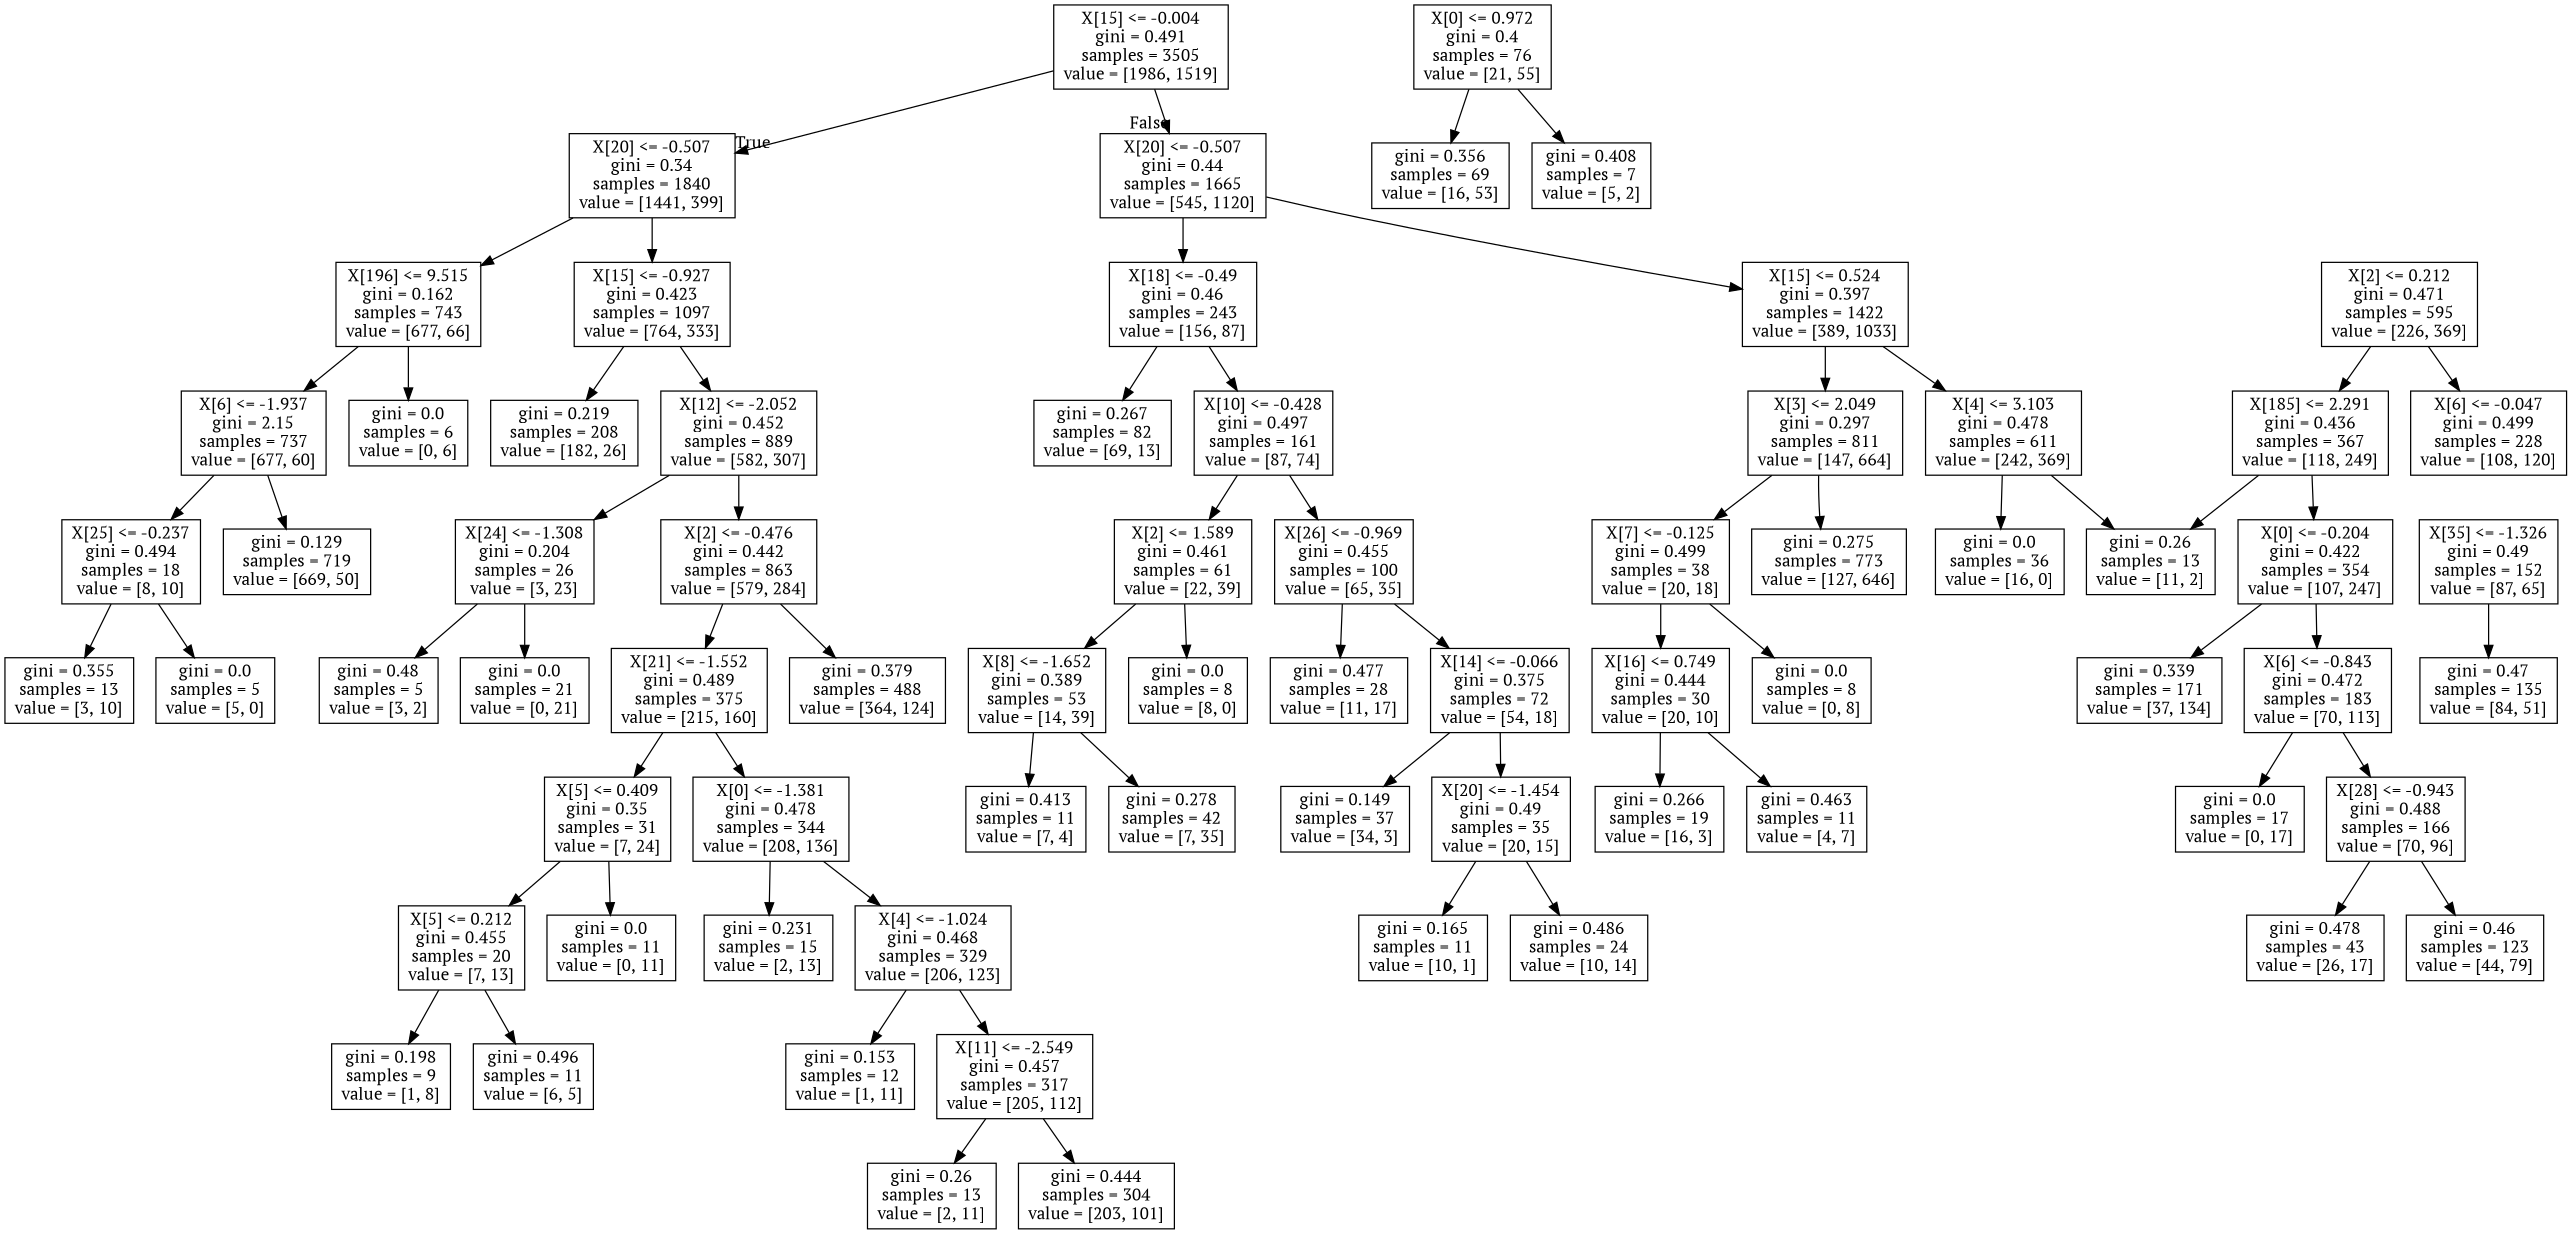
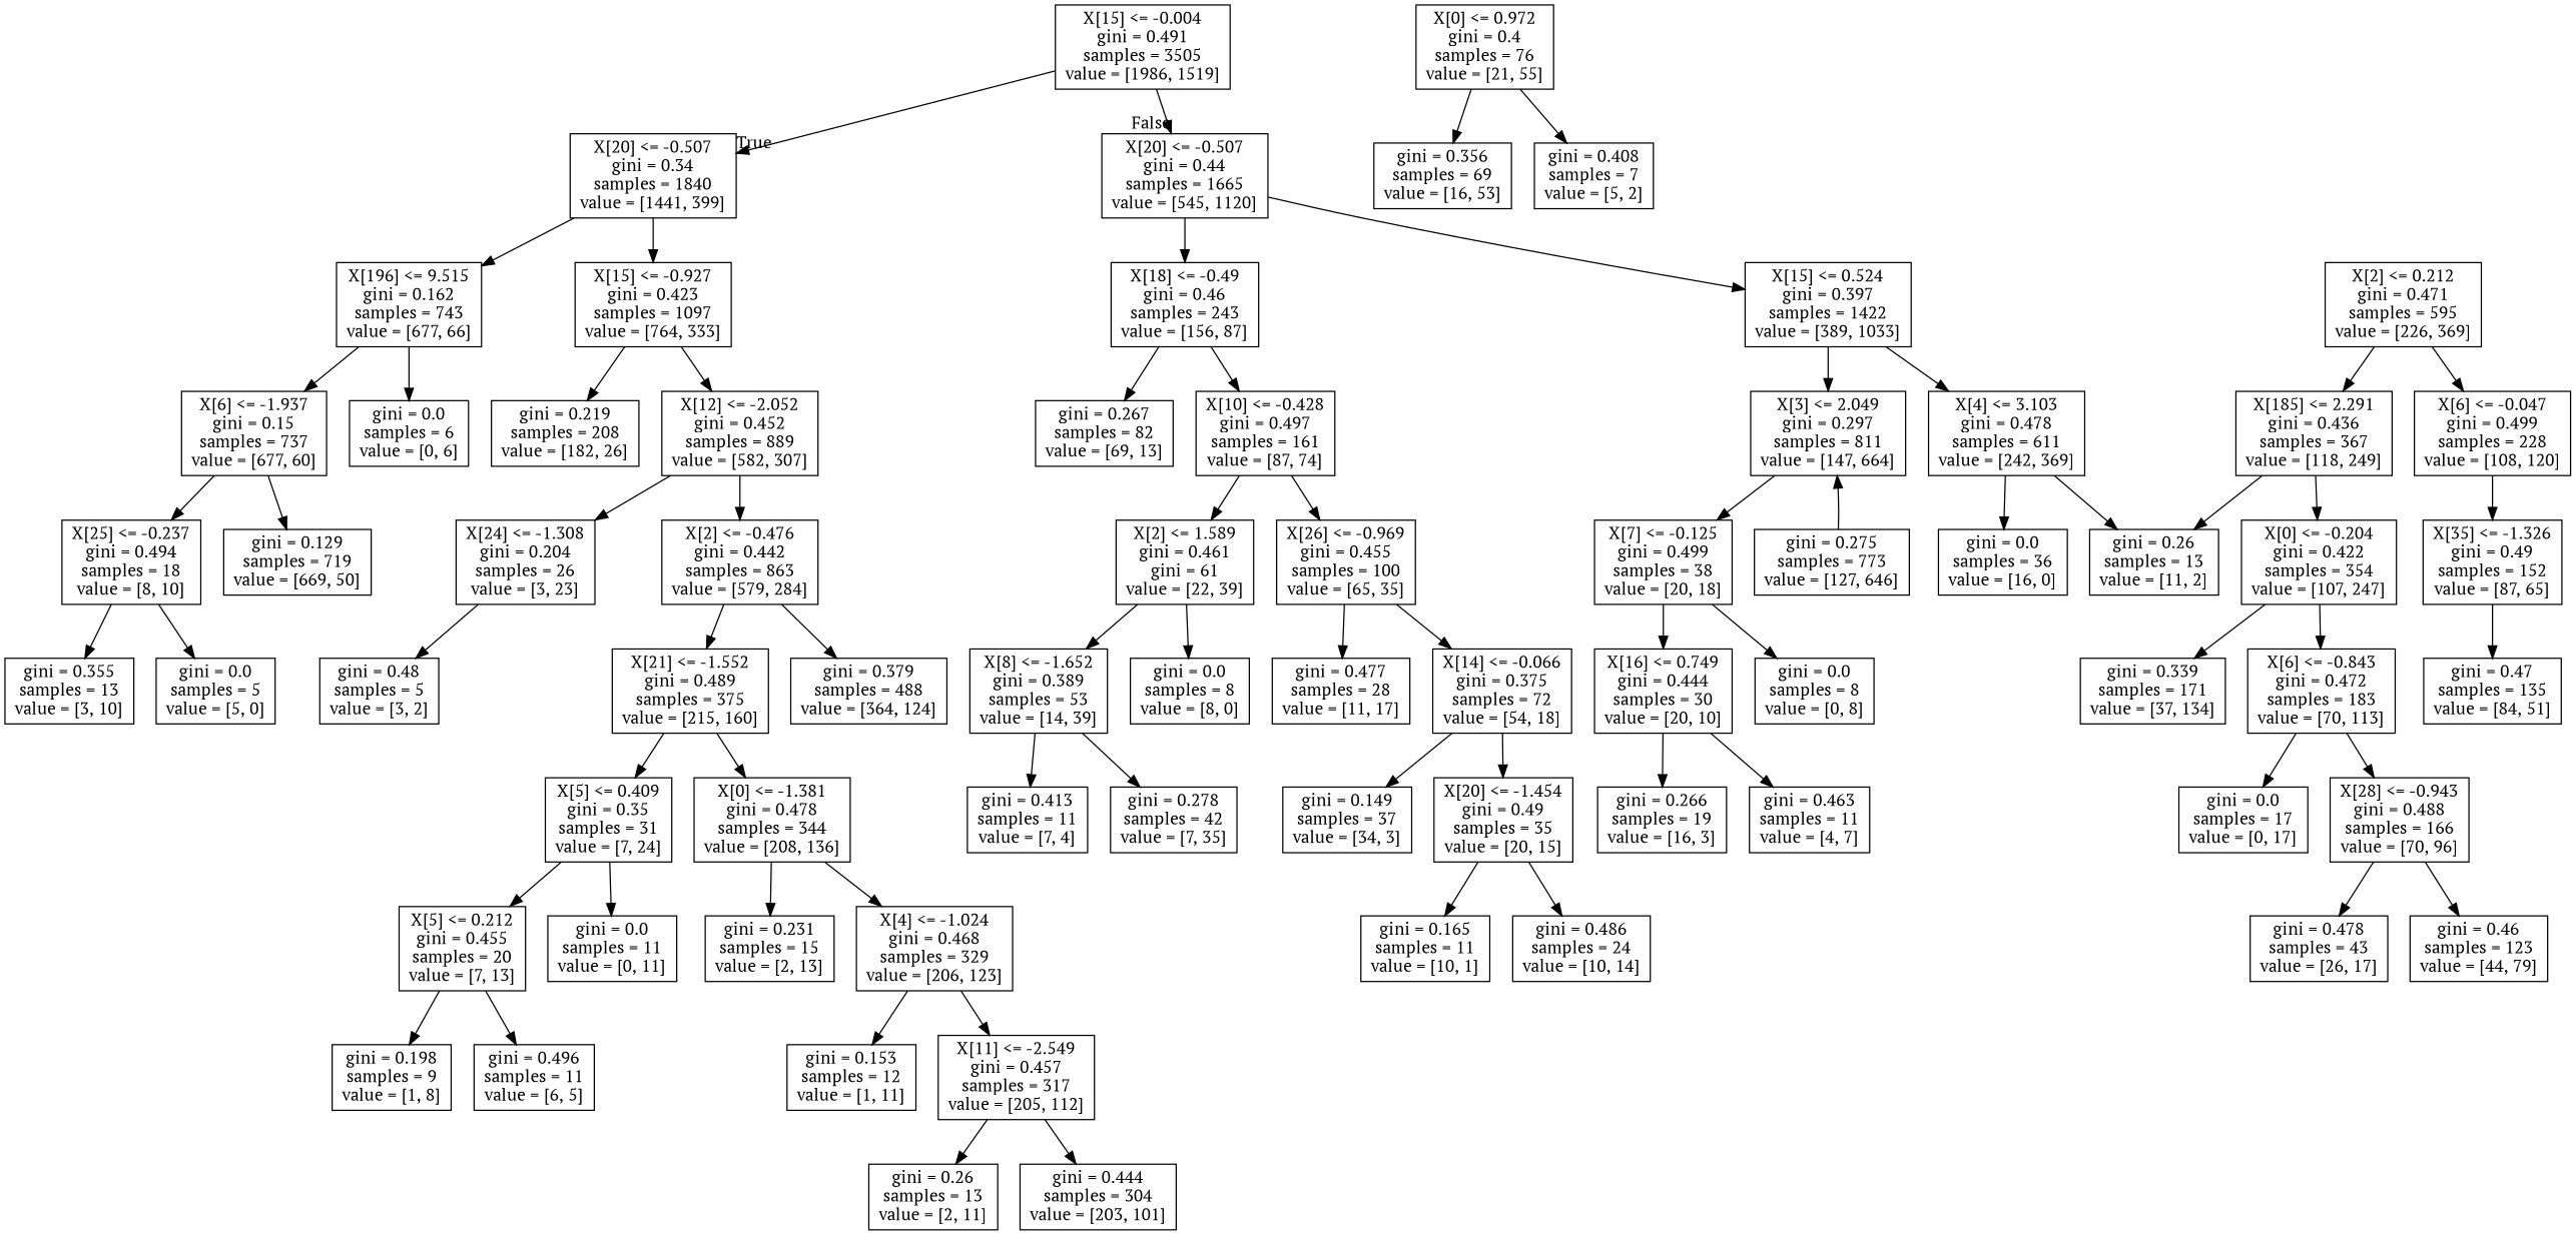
  digraph {
    fontname="PT Serif"
    node [fontname="PT Serif" shape=box]
    edge [fontname="PT Serif"]
    n1 [label="X[15] <= -0.004\ngini = 0.491\nsamples = 3505\nvalue = [1986, 1519]"]
    n2 [label="X[20] <= -0.507\ngini = 0.34\nsamples = 1840\nvalue = [1441, 399]"]
    n3 [label="X[20] <= -0.507\ngini = 0.44\nsamples = 1665\nvalue = [545, 1120]"]
    n4 [label="X[196] <= 9.515\ngini = 0.162\nsamples = 743\nvalue = [677, 66]"]
    n5 [label="X[15] <= -0.927\ngini = 0.423\nsamples = 1097\nvalue = [764, 333]"]
    n6 [label="X[18] <= -0.49\ngini = 0.46\nsamples = 243\nvalue = [156, 87]"]
    n7 [label="X[15] <= 0.524\ngini = 0.397\nsamples = 1422\nvalue = [389, 1033]"]
-   n8 [label="X[6] <= -1.937\ngini = 2.15\nsamples = 737\nvalue = [677, 60]"]
+   n8 [label="X[6] <= -1.937\ngini = 0.15\nsamples = 737\nvalue = [677, 60]"]
    n9 [label="gini = 0.0\nsamples = 6\nvalue = [0, 6]"]
    n10 [label="gini = 0.219\nsamples = 208\nvalue = [182, 26]"]
    n11 [label="X[12] <= -2.052\ngini = 0.452\nsamples = 889\nvalue = [582, 307]"]
    n12 [label="X[25] <= -0.237\ngini = 0.494\nsamples = 18\nvalue = [8, 10]"]
    n13 [label="gini = 0.129\nsamples = 719\nvalue = [669, 50]"]
    n14 [label="gini = 0.355\nsamples = 13\nvalue = [3, 10]"]
    n15 [label="gini = 0.0\nsamples = 5\nvalue = [5, 0]"]
    n16 [label="X[24] <= -1.308\ngini = 0.204\nsamples = 26\nvalue = [3, 23]"]
    n17 [label="X[2] <= -0.476\ngini = 0.442\nsamples = 863\nvalue = [579, 284]"]
    n18 [label="gini = 0.48\nsamples = 5\nvalue = [3, 2]"]
-   n19 [label="gini = 0.0\nsamples = 21\nvalue = [0, 21]"]
    n20 [label="X[21] <= -1.552\ngini = 0.489\nsamples = 375\nvalue = [215, 160]"]
    n21 [label="gini = 0.379\nsamples = 488\nvalue = [364, 124]"]
    n22 [label="X[5] <= 0.409\ngini = 0.35\nsamples = 31\nvalue = [7, 24]"]
    n23 [label="X[0] <= -1.381\ngini = 0.478\nsamples = 344\nvalue = [208, 136]"]
    n24 [label="X[5] <= 0.212\ngini = 0.455\nsamples = 20\nvalue = [7, 13]"]
    n25 [label="gini = 0.0\nsamples = 11\nvalue = [0, 11]"]
    n26 [label="gini = 0.231\nsamples = 15\nvalue = [2, 13]"]
    n27 [label="X[4] <= -1.024\ngini = 0.468\nsamples = 329\nvalue = [206, 123]"]
    n28 [label="gini = 0.198\nsamples = 9\nvalue = [1, 8]"]
    n29 [label="gini = 0.496\nsamples = 11\nvalue = [6, 5]"]
    n30 [label="gini = 0.153\nsamples = 12\nvalue = [1, 11]"]
    n31 [label="X[11] <= -2.549\ngini = 0.457\nsamples = 317\nvalue = [205, 112]"]
    n32 [label="gini = 0.26\nsamples = 13\nvalue = [2, 11]"]
    n33 [label="gini = 0.444\nsamples = 304\nvalue = [203, 101]"]
    n34 [label="gini = 0.267\nsamples = 82\nvalue = [69, 13]"]
    n35 [label="X[10] <= -0.428\ngini = 0.497\nsamples = 161\nvalue = [87, 74]"]
    n36 [label="X[4] <= 3.103\ngini = 0.478\nsamples = 611\nvalue = [242, 369]"]
    n37 [label="X[3] <= 2.049\ngini = 0.297\nsamples = 811\nvalue = [147, 664]"]
-   n38 [label="X[2] <= 1.589\ngini = 0.461\nsamples = 61\nvalue = [22, 39]"]
+   n38 [label="X[2] <= 1.589\ngini = 0.461\ngini = 61\nvalue = [22, 39]"]
    n39 [label="X[26] <= -0.969\ngini = 0.455\nsamples = 100\nvalue = [65, 35]"]
    n40 [label="X[8] <= -1.652\ngini = 0.389\nsamples = 53\nvalue = [14, 39]"]
    n41 [label="gini = 0.0\nsamples = 8\nvalue = [8, 0]"]
    n42 [label="gini = 0.477\nsamples = 28\nvalue = [11, 17]"]
    n43 [label="X[14] <= -0.066\ngini = 0.375\nsamples = 72\nvalue = [54, 18]"]
    n44 [label="gini = 0.413\nsamples = 11\nvalue = [7, 4]"]
    n45 [label="gini = 0.278\nsamples = 42\nvalue = [7, 35]"]
    n46 [label="gini = 0.149\nsamples = 37\nvalue = [34, 3]"]
    n47 [label="X[20] <= -1.454\ngini = 0.49\nsamples = 35\nvalue = [20, 15]"]
    n48 [label="gini = 0.165\nsamples = 11\nvalue = [10, 1]"]
    n49 [label="gini = 0.486\nsamples = 24\nvalue = [10, 14]"]
    n50 [label="gini = 0.0\nsamples = 36\nvalue = [16, 0]"]
    n51 [label="gini = 0.26\nsamples = 13\nvalue = [11, 2]"]
    n52 [label="gini = 0.275\nsamples = 773\nvalue = [127, 646]"]
    n53 [label="X[7] <= -0.125\ngini = 0.499\nsamples = 38\nvalue = [20, 18]"]
    n54 [label="X[2] <= 0.212\ngini = 0.471\nsamples = 595\nvalue = [226, 369]"]
    n55 [label="X[185] <= 2.291\ngini = 0.436\nsamples = 367\nvalue = [118, 249]"]
    n56 [label="X[6] <= -0.047\ngini = 0.499\nsamples = 228\nvalue = [108, 120]"]
    n57 [label="X[0] <= -0.204\ngini = 0.422\nsamples = 354\nvalue = [107, 247]"]
    n58 [label="X[35] <= -1.326\ngini = 0.49\nsamples = 152\nvalue = [87, 65]"]
    n59 [label="gini = 0.339\nsamples = 171\nvalue = [37, 134]"]
    n60 [label="X[6] <= -0.843\ngini = 0.472\nsamples = 183\nvalue = [70, 113]"]
    n61 [label="gini = 0.0\nsamples = 17\nvalue = [0, 17]"]
    n62 [label="X[28] <= -0.943\ngini = 0.488\nsamples = 166\nvalue = [70, 96]"]
    n63 [label="gini = 0.478\nsamples = 43\nvalue = [26, 17]"]
    n64 [label="gini = 0.46\nsamples = 123\nvalue = [44, 79]"]
    n65 [label="gini = 0.47\nsamples = 135\nvalue = [84, 51]"]
    n66 [label="X[0] <= 0.972\ngini = 0.4\nsamples = 76\nvalue = [21, 55]"]
    n67 [label="gini = 0.356\nsamples = 69\nvalue = [16, 53]"]
    n68 [label="gini = 0.408\nsamples = 7\nvalue = [5, 2]"]
    n69 [label="gini = 0.0\nsamples = 8\nvalue = [0, 8]"]
    n70 [label="X[16] <= 0.749\ngini = 0.444\nsamples = 30\nvalue = [20, 10]"]
    n71 [label="gini = 0.266\nsamples = 19\nvalue = [16, 3]"]
    n72 [label="gini = 0.463\nsamples = 11\nvalue = [4, 7]"]
    n1 -> n2 [headlabel=True labelangle=45 labeldistance=2.5]
    n1 -> n3 [headlabel=False labelangle=-45 labeldistance=2.5]
    n2 -> n4
    n2 -> n5
    n3 -> n6
    n3 -> n7
    n4 -> n8
    n4 -> n9
    n5 -> n10
    n5 -> n11
    n6 -> n34
    n6 -> n35
    n7 -> n36
    n7 -> n37
    n8 -> n12
    n8 -> n13
    n11 -> n16
    n11 -> n17
    n12 -> n14
    n12 -> n15
    n16 -> n18
-   n16 -> n19
    n17 -> n20
    n17 -> n21
    n20 -> n22
    n20 -> n23
    n22 -> n24
    n22 -> n25
    n23 -> n26
    n23 -> n27
    n24 -> n28
    n24 -> n29
    n27 -> n30
    n27 -> n31
    n31 -> n32
    n31 -> n33
    n35 -> n38
    n35 -> n39
    n36 -> n50
    n36 -> n51
-   n37 -> n52
+   n52 -> n37
    n37 -> n53
    n38 -> n40
    n38 -> n41
    n39 -> n42
    n39 -> n43
    n40 -> n44
    n40 -> n45
    n43 -> n46
    n43 -> n47
    n47 -> n48
    n47 -> n49
    n53 -> n69
    n53 -> n70
    n54 -> n55
    n54 -> n56
    n55 -> n51
    n55 -> n57
+   n56 -> n58
    n57 -> n59
    n57 -> n60
    n58 -> n65
    n60 -> n61
    n60 -> n62
    n62 -> n63
    n62 -> n64
    n66 -> n67
    n66 -> n68
    n70 -> n71
    n70 -> n72
  }
